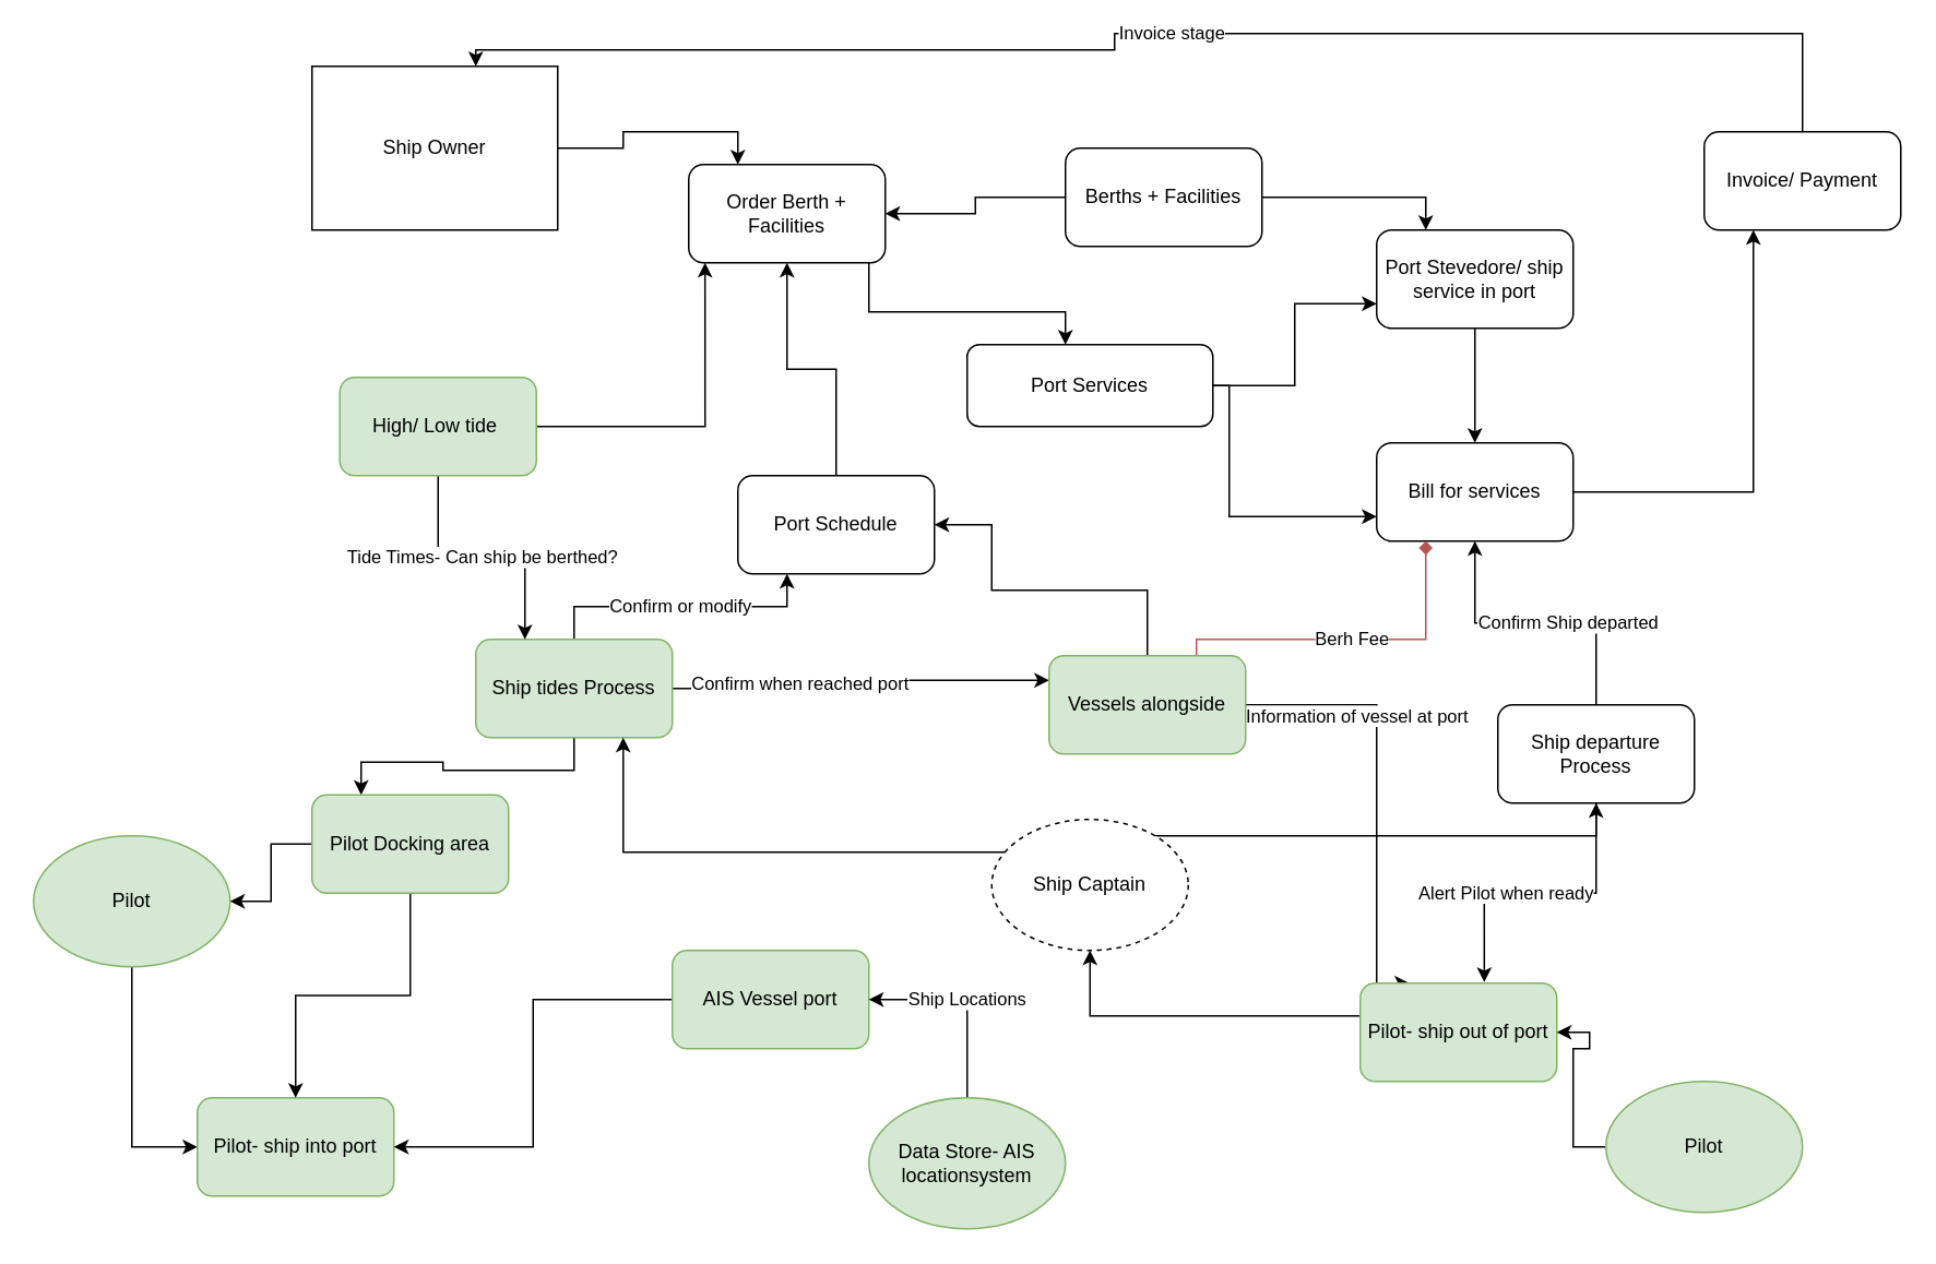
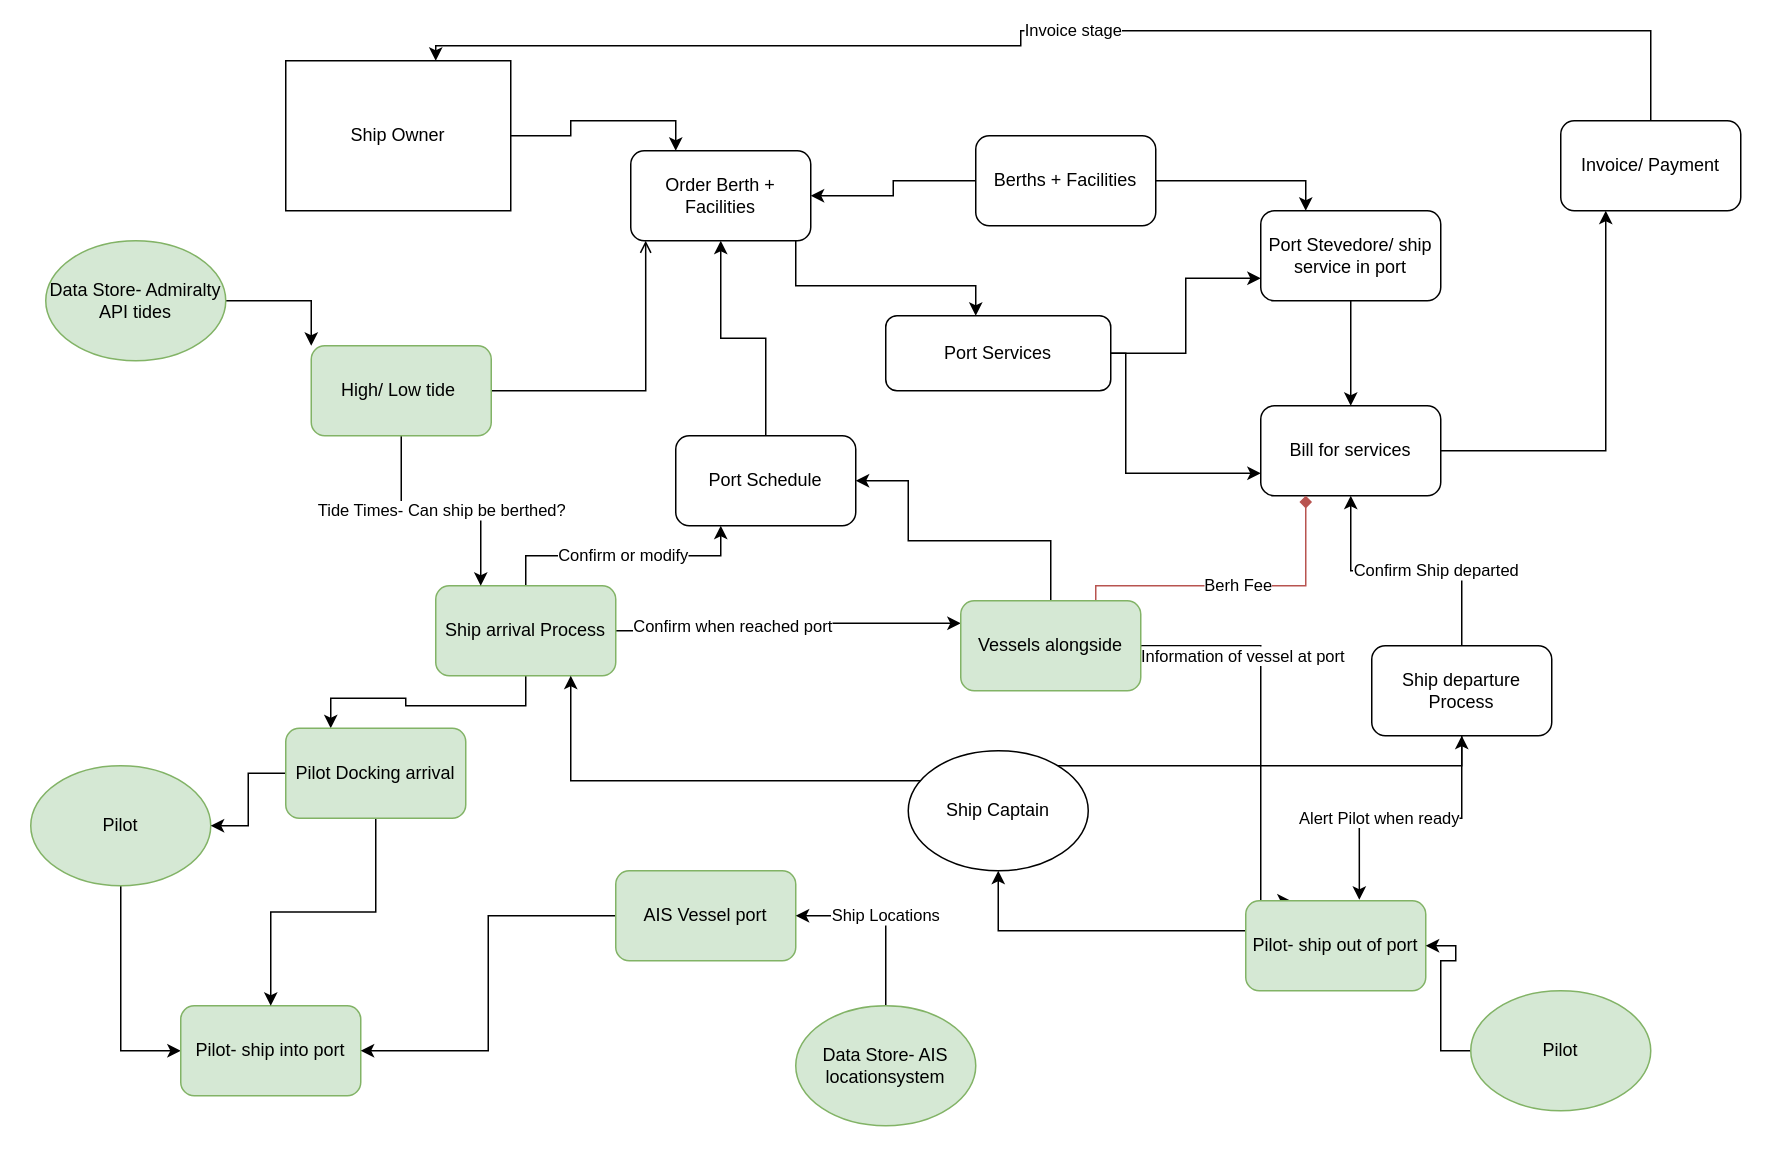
  <mxCell id="0" />
  <mxCell id="1" parent="0" />
  <mxCell id="2" style="edgeStyle=orthogonalEdgeStyle;rounded=0;orthogonalLoop=1;jettySize=auto;html=1;entryX=0.5;entryY=0;entryDx=0;entryDy=0;" edge="1" parent="1" source="3" target="9"><mxGeometry relative="1" as="geometry" /></mxCell>
  <mxCell id="3" value="Port Stevedore/ ship service in port" style="rounded=1;whiteSpace=wrap;html=1;" vertex="1" parent="1"><mxGeometry x="840" y="140" width="120" height="60" as="geometry" /></mxCell>
  <mxCell id="4" style="edgeStyle=orthogonalEdgeStyle;rounded=0;orthogonalLoop=1;jettySize=auto;html=1;entryX=0.5;entryY=1;entryDx=0;entryDy=0;" edge="1" parent="1" source="7" target="9"><mxGeometry relative="1" as="geometry" /></mxCell>
  <mxCell id="5" value="Confirm Ship departed" style="edgeLabel;html=1;align=center;verticalAlign=middle;resizable=0;points=[];" vertex="1" connectable="0" parent="4"><mxGeometry x="-0.214" y="-1" relative="1" as="geometry"><mxPoint as="offset" /></mxGeometry></mxCell>
  <mxCell id="6" value="Alert Pilot when ready" style="edgeStyle=orthogonalEdgeStyle;rounded=0;orthogonalLoop=1;jettySize=auto;html=1;entryX=0.631;entryY=-0.011;entryDx=0;entryDy=0;entryPerimeter=0;" edge="1" parent="1" source="7" target="48"><mxGeometry x="0.227" relative="1" as="geometry"><mxPoint x="-1" as="offset" /></mxGeometry></mxCell>
  <mxCell id="7" value="Ship departure Process" style="rounded=1;whiteSpace=wrap;html=1;" vertex="1" parent="1"><mxGeometry x="914" y="430" width="120" height="60" as="geometry" /></mxCell>
  <mxCell id="8" style="edgeStyle=orthogonalEdgeStyle;rounded=0;orthogonalLoop=1;jettySize=auto;html=1;entryX=0.25;entryY=1;entryDx=0;entryDy=0;" edge="1" parent="1" source="9" target="18"><mxGeometry relative="1" as="geometry" /></mxCell>
  <mxCell id="9" value="Bill for services" style="rounded=1;whiteSpace=wrap;html=1;" vertex="1" parent="1"><mxGeometry x="840" y="270" width="120" height="60" as="geometry" /></mxCell>
  <mxCell id="10" style="edgeStyle=orthogonalEdgeStyle;rounded=0;orthogonalLoop=1;jettySize=auto;html=1;entryX=0;entryY=0.75;entryDx=0;entryDy=0;" edge="1" parent="1" source="12" target="3"><mxGeometry relative="1" as="geometry" /></mxCell>
  <mxCell id="11" style="edgeStyle=orthogonalEdgeStyle;rounded=0;orthogonalLoop=1;jettySize=auto;html=1;entryX=0;entryY=0.75;entryDx=0;entryDy=0;" edge="1" parent="1" source="12" target="9"><mxGeometry relative="1" as="geometry"><Array as="points"><mxPoint x="750" y="235" /><mxPoint x="750" y="315" /></Array></mxGeometry></mxCell>
  <mxCell id="12" value="Port Services" style="rounded=1;whiteSpace=wrap;html=1;" vertex="1" parent="1"><mxGeometry x="590" y="210" width="150" height="50" as="geometry" /></mxCell>
  <mxCell id="13" style="edgeStyle=orthogonalEdgeStyle;rounded=0;orthogonalLoop=1;jettySize=auto;html=1;entryX=0.5;entryY=1;entryDx=0;entryDy=0;" edge="1" parent="1" source="14" target="16"><mxGeometry relative="1" as="geometry" /></mxCell>
  <mxCell id="14" value="Port Schedule" style="rounded=1;whiteSpace=wrap;html=1;" vertex="1" parent="1"><mxGeometry x="450" y="290" width="120" height="60" as="geometry" /></mxCell>
  <mxCell id="15" style="edgeStyle=orthogonalEdgeStyle;rounded=0;orthogonalLoop=1;jettySize=auto;html=1;" edge="1" parent="1" source="16" target="12"><mxGeometry relative="1" as="geometry"><Array as="points"><mxPoint x="530" y="190" /><mxPoint x="650" y="190" /></Array></mxGeometry></mxCell>
  <mxCell id="16" value="Order Berth + Facilities" style="rounded=1;whiteSpace=wrap;html=1;" vertex="1" parent="1"><mxGeometry x="420" y="100" width="120" height="60" as="geometry" /></mxCell>
  <mxCell id="17" value="Invoice stage" style="edgeStyle=orthogonalEdgeStyle;rounded=0;orthogonalLoop=1;jettySize=auto;html=1;" edge="1" parent="1" source="18" target="28"><mxGeometry relative="1" as="geometry"><Array as="points"><mxPoint x="1100" y="20" /><mxPoint x="680" y="20" /><mxPoint x="680" y="30" /><mxPoint x="290" y="30" /></Array></mxGeometry></mxCell>
  <mxCell id="18" value="Invoice/ Payment" style="rounded=1;whiteSpace=wrap;html=1;" vertex="1" parent="1"><mxGeometry x="1040" y="80" width="120" height="60" as="geometry" /></mxCell>
  <mxCell id="19" value="Confirm or modify" style="edgeStyle=orthogonalEdgeStyle;rounded=0;orthogonalLoop=1;jettySize=auto;html=1;entryX=0.25;entryY=1;entryDx=0;entryDy=0;" edge="1" parent="1" source="23" target="14"><mxGeometry relative="1" as="geometry"><Array as="points"><mxPoint x="350" y="370" /><mxPoint x="480" y="370" /></Array></mxGeometry></mxCell>
  <mxCell id="20" style="edgeStyle=orthogonalEdgeStyle;rounded=0;orthogonalLoop=1;jettySize=auto;html=1;entryX=0;entryY=0.25;entryDx=0;entryDy=0;" edge="1" parent="1" source="23" target="46"><mxGeometry relative="1" as="geometry" /></mxCell>
  <mxCell id="21" value="Confirm when reached port" style="edgeLabel;html=1;align=center;verticalAlign=middle;resizable=0;points=[];" vertex="1" connectable="0" parent="20"><mxGeometry x="-0.347" y="4" relative="1" as="geometry"><mxPoint as="offset" /></mxGeometry></mxCell>
  <mxCell id="22" style="edgeStyle=orthogonalEdgeStyle;rounded=0;orthogonalLoop=1;jettySize=auto;html=1;entryX=0.25;entryY=0;entryDx=0;entryDy=0;" edge="1" parent="1" source="23" target="51"><mxGeometry relative="1" as="geometry" /></mxCell>
- <mxCell id="23" value="Ship tides Process" style="rounded=1;whiteSpace=wrap;html=1;fillColor=#d5e8d4;strokeColor=#82b366;" vertex="1" parent="1"><mxGeometry x="290" y="390" width="120" height="60" as="geometry" /></mxCell>
+ <mxCell id="23" value="Ship arrival Process" style="rounded=1;whiteSpace=wrap;html=1;fillColor=#d5e8d4;strokeColor=#82b366;" vertex="1" parent="1"><mxGeometry x="290" y="390" width="120" height="60" as="geometry" /></mxCell>
  <mxCell id="24" style="edgeStyle=orthogonalEdgeStyle;rounded=0;orthogonalLoop=1;jettySize=auto;html=1;entryX=1;entryY=0.5;entryDx=0;entryDy=0;" edge="1" parent="1" source="26" target="16"><mxGeometry relative="1" as="geometry" /></mxCell>
  <mxCell id="25" style="edgeStyle=orthogonalEdgeStyle;rounded=0;orthogonalLoop=1;jettySize=auto;html=1;entryX=0.25;entryY=0;entryDx=0;entryDy=0;" edge="1" parent="1" source="26" target="3"><mxGeometry relative="1" as="geometry" /></mxCell>
  <mxCell id="26" value="Berths + Facilities" style="rounded=1;whiteSpace=wrap;html=1;" vertex="1" parent="1"><mxGeometry x="650" y="90" width="120" height="60" as="geometry" /></mxCell>
  <mxCell id="27" style="edgeStyle=orthogonalEdgeStyle;rounded=0;orthogonalLoop=1;jettySize=auto;html=1;entryX=0.25;entryY=0;entryDx=0;entryDy=0;" edge="1" parent="1" source="28" target="16"><mxGeometry relative="1" as="geometry" /></mxCell>
  <mxCell id="28" value="Ship Owner&lt;br&gt;" style="whiteSpace=wrap;html=1;rounded=0;" vertex="1" parent="1"><mxGeometry x="190" y="40" width="150" height="100" as="geometry" /></mxCell>
  <mxCell id="29" style="edgeStyle=orthogonalEdgeStyle;rounded=0;orthogonalLoop=1;jettySize=auto;html=1;entryX=0;entryY=0.5;entryDx=0;entryDy=0;" edge="1" parent="1" source="30" target="37"><mxGeometry relative="1" as="geometry" /></mxCell>
  <mxCell id="30" value="Pilot" style="ellipse;whiteSpace=wrap;html=1;fillColor=#d5e8d4;strokeColor=#82b366;" vertex="1" parent="1"><mxGeometry x="20" y="510" width="120" height="80" as="geometry" /></mxCell>
  <mxCell id="31" style="edgeStyle=orthogonalEdgeStyle;rounded=0;orthogonalLoop=1;jettySize=auto;html=1;" edge="1" parent="1" source="33" target="7"><mxGeometry relative="1" as="geometry"><Array as="points"><mxPoint x="974" y="510" /></Array></mxGeometry></mxCell>
  <mxCell id="32" style="edgeStyle=orthogonalEdgeStyle;rounded=0;orthogonalLoop=1;jettySize=auto;html=1;entryX=0.75;entryY=1;entryDx=0;entryDy=0;" edge="1" parent="1" source="33" target="23"><mxGeometry relative="1" as="geometry"><Array as="points"><mxPoint x="380" y="520" /></Array></mxGeometry></mxCell>
- <mxCell id="33" value="Ship Captain" style="ellipse;whiteSpace=wrap;html=1;dashed=1;" vertex="1" parent="1"><mxGeometry x="605" y="500" width="120" height="80" as="geometry" /></mxCell>
- <mxCell id="34" style="edgeStyle=orthogonalEdgeStyle;rounded=0;orthogonalLoop=1;jettySize=auto;html=1;entryX=0.083;entryY=1;entryDx=0;entryDy=0;entryPerimeter=0;" edge="1" parent="1" source="36" target="16"><mxGeometry relative="1" as="geometry" /></mxCell>
+ <mxCell id="33" value="Ship Captain" style="ellipse;whiteSpace=wrap;html=1;" vertex="1" parent="1"><mxGeometry x="605" y="500" width="120" height="80" as="geometry" /></mxCell>
+ <mxCell id="34" style="edgeStyle=orthogonalEdgeStyle;rounded=0;orthogonalLoop=1;jettySize=auto;html=1;entryX=0.083;entryY=1;entryDx=0;entryDy=0;entryPerimeter=0;endArrow=open;" edge="1" parent="1" source="36" target="16"><mxGeometry relative="1" as="geometry" /></mxCell>
  <mxCell id="35" value="Tide Times- Can ship be berthed?" style="edgeStyle=orthogonalEdgeStyle;rounded=0;orthogonalLoop=1;jettySize=auto;html=1;entryX=0.25;entryY=0;entryDx=0;entryDy=0;" edge="1" parent="1" source="36" target="23"><mxGeometry relative="1" as="geometry" /></mxCell>
  <mxCell id="36" value="High/ Low tide&amp;nbsp;" style="rounded=1;whiteSpace=wrap;html=1;fillColor=#d5e8d4;strokeColor=#82b366;" vertex="1" parent="1"><mxGeometry x="207" y="230" width="120" height="60" as="geometry" /></mxCell>
  <mxCell id="37" value="Pilot- ship into port" style="rounded=1;whiteSpace=wrap;html=1;fillColor=#d5e8d4;strokeColor=#82b366;" vertex="1" parent="1"><mxGeometry x="120" y="670" width="120" height="60" as="geometry" /></mxCell>
  <mxCell id="38" style="edgeStyle=orthogonalEdgeStyle;rounded=0;orthogonalLoop=1;jettySize=auto;html=1;entryX=1;entryY=0.5;entryDx=0;entryDy=0;" edge="1" parent="1" source="39" target="37"><mxGeometry relative="1" as="geometry" /></mxCell>
  <mxCell id="39" value="AIS Vessel port" style="rounded=1;whiteSpace=wrap;html=1;fillColor=#d5e8d4;strokeColor=#82b366;" vertex="1" parent="1"><mxGeometry x="410" y="580" width="120" height="60" as="geometry" /></mxCell>
  <mxCell id="40" value="Ship Locations" style="edgeStyle=orthogonalEdgeStyle;rounded=0;orthogonalLoop=1;jettySize=auto;html=1;entryX=1;entryY=0.5;entryDx=0;entryDy=0;" edge="1" parent="1" source="41" target="39"><mxGeometry relative="1" as="geometry" /></mxCell>
  <mxCell id="41" value="Data Store- AIS locationsystem" style="ellipse;whiteSpace=wrap;html=1;fillColor=#d5e8d4;strokeColor=#82b366;" vertex="1" parent="1"><mxGeometry x="530" y="670" width="120" height="80" as="geometry" /></mxCell>
  <mxCell id="42" style="edgeStyle=orthogonalEdgeStyle;rounded=0;orthogonalLoop=1;jettySize=auto;html=1;entryX=0.25;entryY=0;entryDx=0;entryDy=0;" edge="1" parent="1" source="46" target="48"><mxGeometry relative="1" as="geometry"><Array as="points"><mxPoint x="840" y="430" /><mxPoint x="840" y="600" /></Array></mxGeometry></mxCell>
  <mxCell id="43" value="Information of vessel at port" style="edgeLabel;html=1;align=center;verticalAlign=middle;resizable=0;points=[];" vertex="1" connectable="0" parent="42"><mxGeometry x="-0.506" y="-6" relative="1" as="geometry"><mxPoint as="offset" /></mxGeometry></mxCell>
  <mxCell id="44" style="edgeStyle=orthogonalEdgeStyle;rounded=0;orthogonalLoop=1;jettySize=auto;html=1;entryX=1;entryY=0.5;entryDx=0;entryDy=0;" edge="1" parent="1" source="46" target="14"><mxGeometry relative="1" as="geometry"><Array as="points"><mxPoint x="700" y="360" /><mxPoint x="605" y="360" /><mxPoint x="605" y="320" /></Array></mxGeometry></mxCell>
  <mxCell id="45" value="Berh Fee" style="edgeStyle=orthogonalEdgeStyle;rounded=0;orthogonalLoop=1;jettySize=auto;html=1;entryX=0.25;entryY=1;entryDx=0;entryDy=0;fillColor=#f8cecc;strokeColor=#b85450;endArrow=diamond;" edge="1" parent="1" source="46" target="9"><mxGeometry relative="1" as="geometry"><Array as="points"><mxPoint x="730" y="390" /><mxPoint x="870" y="390" /></Array></mxGeometry></mxCell>
  <mxCell id="46" value="Vessels alongside" style="rounded=1;whiteSpace=wrap;html=1;fillColor=#d5e8d4;strokeColor=#82b366;" vertex="1" parent="1"><mxGeometry x="640" y="400" width="120" height="60" as="geometry" /></mxCell>
  <mxCell id="47" style="edgeStyle=orthogonalEdgeStyle;rounded=0;orthogonalLoop=1;jettySize=auto;html=1;" edge="1" parent="1" source="48" target="33"><mxGeometry relative="1" as="geometry"><Array as="points"><mxPoint x="665" y="620" /></Array></mxGeometry></mxCell>
  <mxCell id="48" value="Pilot- ship out of port" style="rounded=1;whiteSpace=wrap;html=1;fillColor=#d5e8d4;strokeColor=#82b366;" vertex="1" parent="1"><mxGeometry x="830" y="600" width="120" height="60" as="geometry" /></mxCell>
  <mxCell id="49" style="edgeStyle=orthogonalEdgeStyle;rounded=0;orthogonalLoop=1;jettySize=auto;html=1;entryX=0.5;entryY=0;entryDx=0;entryDy=0;" edge="1" parent="1" source="51" target="37"><mxGeometry relative="1" as="geometry" /></mxCell>
  <mxCell id="50" style="edgeStyle=orthogonalEdgeStyle;rounded=0;orthogonalLoop=1;jettySize=auto;html=1;" edge="1" parent="1" source="51" target="30"><mxGeometry relative="1" as="geometry" /></mxCell>
- <mxCell id="51" value="Pilot Docking area" style="rounded=1;whiteSpace=wrap;html=1;fillColor=#d5e8d4;strokeColor=#82b366;" vertex="1" parent="1"><mxGeometry x="190" y="485" width="120" height="60" as="geometry" /></mxCell>
+ <mxCell id="51" value="Pilot Docking arrival" style="rounded=1;whiteSpace=wrap;html=1;fillColor=#d5e8d4;strokeColor=#82b366;" vertex="1" parent="1"><mxGeometry x="190" y="485" width="120" height="60" as="geometry" /></mxCell>
  <mxCell id="52" style="edgeStyle=orthogonalEdgeStyle;rounded=0;orthogonalLoop=1;jettySize=auto;html=1;entryX=1;entryY=0.5;entryDx=0;entryDy=0;" edge="1" parent="1" source="53" target="48"><mxGeometry relative="1" as="geometry" /></mxCell>
  <mxCell id="53" value="Pilot" style="ellipse;whiteSpace=wrap;html=1;fillColor=#d5e8d4;strokeColor=#82b366;" vertex="1" parent="1"><mxGeometry x="980" y="660" width="120" height="80" as="geometry" /></mxCell>
+ <mxCell id="54" style="edgeStyle=orthogonalEdgeStyle;rounded=0;orthogonalLoop=1;jettySize=auto;html=1;entryX=0;entryY=0;entryDx=0;entryDy=0;" edge="1" parent="1" source="55" target="36"><mxGeometry relative="1" as="geometry" /></mxCell>
+ <mxCell id="55" value="Data Store- Admiralty API tides" style="ellipse;whiteSpace=wrap;html=1;fillColor=#d5e8d4;strokeColor=#82b366;" vertex="1" parent="1"><mxGeometry x="30" y="160" width="120" height="80" as="geometry" /></mxCell>
